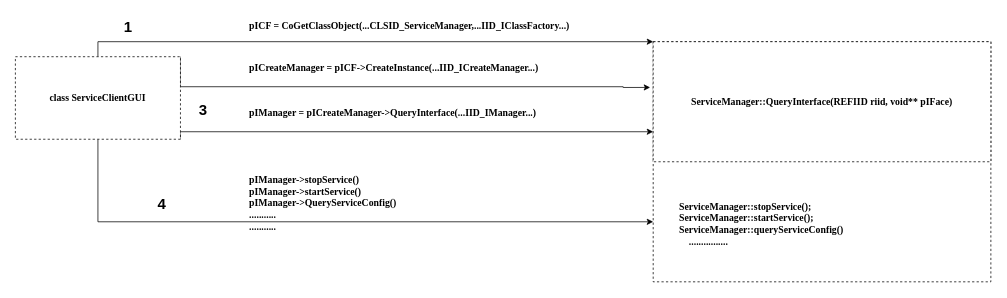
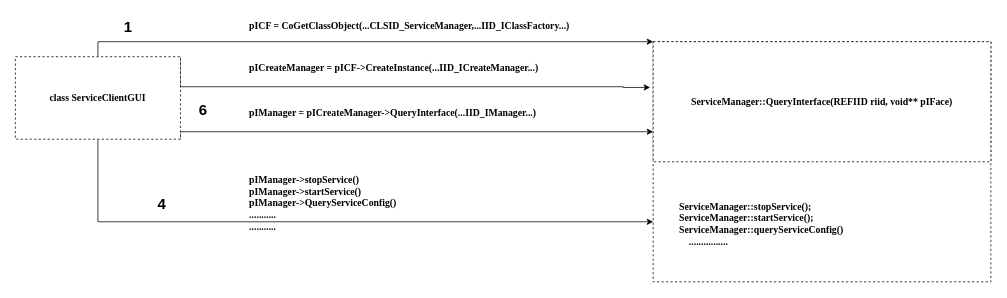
  <mxCell id="0" />
  <mxCell id="1" parent="0" />
  <mxCell id="2" style="edgeStyle=orthogonalEdgeStyle;rounded=0;orthogonalLoop=1;jettySize=auto;html=1;exitX=1;exitY=0;exitDx=0;exitDy=0;fontFamily=Georgia;fontSize=13;entryX=-0.009;entryY=0.381;entryDx=0;entryDy=0;entryPerimeter=0;" edge="1" parent="1" source="6" target="15"><mxGeometry relative="1" as="geometry"><mxPoint x="830" y="145" as="targetPoint" /><Array as="points"><mxPoint x="240" y="115" /><mxPoint x="830" y="115" /></Array></mxGeometry></mxCell>
  <mxCell id="3" style="edgeStyle=orthogonalEdgeStyle;rounded=0;orthogonalLoop=1;jettySize=auto;html=1;exitX=0.5;exitY=0;exitDx=0;exitDy=0;entryX=0;entryY=0;entryDx=0;entryDy=0;fontFamily=Georgia;fontSize=13;" edge="1" parent="1" source="6" target="15"><mxGeometry relative="1" as="geometry" /></mxCell>
  <mxCell id="4" style="edgeStyle=orthogonalEdgeStyle;rounded=0;orthogonalLoop=1;jettySize=auto;html=1;exitX=1;exitY=1;exitDx=0;exitDy=0;entryX=0;entryY=0.75;entryDx=0;entryDy=0;fontFamily=Georgia;fontSize=13;" edge="1" parent="1" source="6" target="15"><mxGeometry relative="1" as="geometry"><Array as="points"><mxPoint x="240" y="175" /></Array></mxGeometry></mxCell>
  <mxCell id="5" style="edgeStyle=orthogonalEdgeStyle;rounded=0;orthogonalLoop=1;jettySize=auto;html=1;exitX=0.5;exitY=1;exitDx=0;exitDy=0;entryX=0;entryY=0.75;entryDx=0;entryDy=0;fontFamily=Georgia;fontSize=13;" edge="1" parent="1" source="6" target="7"><mxGeometry relative="1" as="geometry" /></mxCell>
  <mxCell id="6" value="class ServiceClientGUI" style="rounded=0;whiteSpace=wrap;html=1;fontStyle=1;fontFamily=Georgia;fontSize=13;dashed=1;" vertex="1" parent="1"><mxGeometry x="20" y="75" width="220" height="110" as="geometry" /></mxCell>
  <mxCell id="7" value="" style="rounded=0;whiteSpace=wrap;html=1;dashed=1;" vertex="1" parent="1"><mxGeometry x="870" y="55" width="450" height="320" as="geometry" /></mxCell>
  <mxCell id="8" value="pIManager = pICreateManager-&amp;gt;QueryInterface(...IID_IManager...)" style="text;html=1;align=left;verticalAlign=top;resizable=0;points=[];autosize=1;strokeColor=none;fillColor=none;fontSize=13;fontFamily=Georgia;fontStyle=1;" vertex="1" parent="1"><mxGeometry x="330" y="135" width="370" height="20" as="geometry" /></mxCell>
- <mxCell id="9" value="3" style="text;html=1;align=center;verticalAlign=middle;resizable=0;points=[];autosize=1;strokeColor=none;fillColor=none;fontStyle=1;fontSize=20;strokeWidth=1;" vertex="1" parent="1"><mxGeometry x="260" y="135" width="20" height="20" as="geometry" /></mxCell>
+ <mxCell id="9" value="6" style="text;html=1;align=center;verticalAlign=middle;resizable=0;points=[];autosize=1;strokeColor=none;fillColor=none;fontStyle=1;fontSize=20;strokeWidth=1;" vertex="1" parent="1"><mxGeometry x="260" y="135" width="20" height="20" as="geometry" /></mxCell>
  <mxCell id="10" value="pICF = CoGetClassObject(...CLSID_ServiceManager,...IID_IClassFactory...)" style="text;whiteSpace=wrap;html=1;fontSize=13;fontFamily=Georgia;fontStyle=1" vertex="1" parent="1"><mxGeometry x="330" y="20" width="550" height="30" as="geometry" /></mxCell>
  <mxCell id="11" value="&lt;div&gt;pICreateManager = pICF-&amp;gt;CreateInstance(...IID_ICreateManager...)&lt;/div&gt;&lt;div&gt;&lt;br&gt;&lt;/div&gt;" style="text;html=1;align=left;verticalAlign=top;resizable=0;points=[];autosize=1;strokeColor=none;fillColor=none;fontSize=13;fontFamily=Georgia;fontStyle=1;" vertex="1" parent="1"><mxGeometry x="330" y="75" width="380" height="30" as="geometry" /></mxCell>
  <mxCell id="12" value="1" style="text;html=1;align=center;verticalAlign=middle;resizable=0;points=[];autosize=1;strokeColor=none;fillColor=none;fontStyle=1;fontSize=20;strokeWidth=1;" vertex="1" parent="1"><mxGeometry x="160" y="25" width="20" height="20" as="geometry" /></mxCell>
  <mxCell id="13" value="&lt;div&gt;pIManager-&amp;gt;stopService()&lt;/div&gt;&lt;div&gt;&lt;div&gt;pIManager-&amp;gt;startService()&lt;/div&gt;&lt;div&gt;&lt;div&gt;pIManager-&amp;gt;QueryServiceConfig()&lt;/div&gt;&lt;div&gt;...........&lt;/div&gt;&lt;div&gt;...........&lt;br&gt;&lt;/div&gt;&lt;div&gt;&lt;br&gt;&lt;br&gt;&lt;/div&gt;&lt;/div&gt;&lt;div&gt;&lt;br&gt;&lt;br&gt;&lt;/div&gt;&lt;/div&gt;" style="text;html=1;align=left;verticalAlign=top;resizable=0;points=[];autosize=1;strokeColor=none;fillColor=none;fontSize=13;fontFamily=Georgia;fontStyle=1;" vertex="1" parent="1"><mxGeometry x="330" y="225" width="200" height="130" as="geometry" /></mxCell>
  <mxCell id="14" value="4" style="text;html=1;align=center;verticalAlign=middle;resizable=0;points=[];autosize=1;strokeColor=none;fillColor=none;strokeWidth=1;fontSize=20;fontStyle=1" vertex="1" parent="1"><mxGeometry x="200" y="255" width="30" height="30" as="geometry" /></mxCell>
  <mxCell id="15" value="&lt;b&gt;&lt;font style=&quot;font-size: 13px;&quot;&gt;ServiceManager::QueryInterface(REFIID riid, void** pIFace)&lt;/font&gt;&lt;/b&gt;" style="rounded=0;whiteSpace=wrap;html=1;dashed=1;fontFamily=Georgia;fontSize=13;strokeWidth=1;" vertex="1" parent="1"><mxGeometry x="870" y="55" width="450" height="160" as="geometry" /></mxCell>
  <mxCell id="16" value="&lt;b&gt;&lt;br&gt;&amp;nbsp;&amp;nbsp;&amp;nbsp; ServiceManager::stopService();&lt;br&gt;&amp;nbsp;&amp;nbsp;&amp;nbsp; ServiceManager::startService();&lt;br&gt;&amp;nbsp;&amp;nbsp;&amp;nbsp; ServiceManager::queryServiceConfig()&lt;br&gt;&lt;/b&gt;&lt;div&gt;&lt;b&gt;&lt;span style=&quot;white-space: pre;&quot;&gt;&#09;&lt;/span&gt;................ &lt;br&gt;&lt;/b&gt;&lt;/div&gt;&lt;div&gt;&lt;br&gt;&lt;b&gt;&lt;/b&gt;&lt;/div&gt;" style="text;whiteSpace=wrap;html=1;fontSize=13;fontFamily=Georgia;" vertex="1" parent="1"><mxGeometry x="890" y="245" width="420" height="80" as="geometry" /></mxCell>
